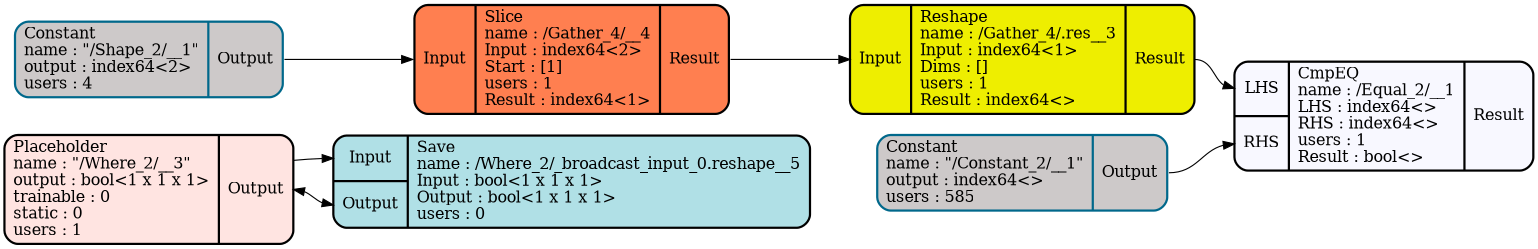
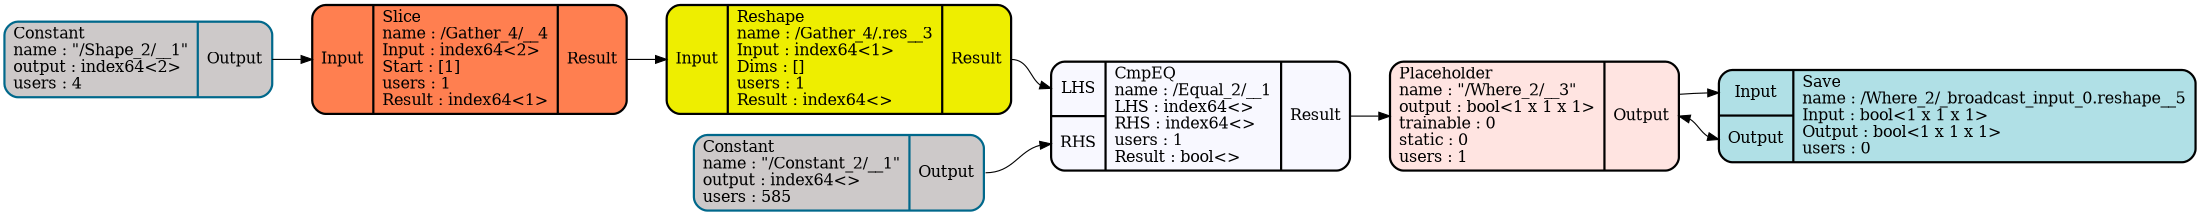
  digraph {
    rankdir=LR
    node [fillcolor=Snow3 penwidth=2 shape=record style="filled,rounded"]
    edge [headport=Input tailport=Result]
    n1 [fillcolor=PowderBlue label="{{<Input>Input|<Output>Output}|{Save\lname : /Where_2/_broadcast_input_0.reshape__5\lInput : bool\<1 x 1 x 1\>\lOutput : bool\<1 x 1 x 1\>\lusers : 0\l}}"]
    n2 [fillcolor=MistyRose1 label="{{Placeholder\lname : \"/Where_2/__3\"\loutput : bool\<1 x 1 x 1\>\ltrainable : 0\lstatic : 0\lusers : 1\l}|{<Output>Output}}"]
    n3 [fillcolor=GhostWhite label="{{<LHS>LHS|<RHS>RHS}|{CmpEQ\lname : /Equal_2/__1\lLHS : index64\<\>\lRHS : index64\<\>\lusers : 1\lResult : bool\<\>\l}|{<Result>Result}}"]
    n4 [fillcolor=Yellow2 label="{{<Input>Input}|{Reshape\lname : /Gather_4/.res__3\lInput : index64\<1\>\lDims : []\lusers : 1\lResult : index64\<\>\l}|{<Result>Result}}"]
    n5 [fillcolor=Coral label="{{<Input>Input}|{Slice\lname : /Gather_4/__4\lInput : index64\<2\>\lStart : [1]\lusers : 1\lResult : index64\<1\>\l}|{<Result>Result}}"]
    n6 [color=DeepSkyBlue4 label="{{Constant\lname : \"/Shape_2/__1\"\loutput : index64\<2\>\lusers : 4\l}|{<Output>Output}}"]
    n7 [color=DeepSkyBlue4 label="{{Constant\lname : \"/Constant_2/__1\"\loutput : index64\<\>\lusers : 585\l}|{<Output>Output}}"]
    n2 -> n1 [dir=both headport=Output tailport=Output]
    n2 -> n1
+   n3 -> n2
    n4 -> n3 [headport=LHS]
    n5 -> n4
    n6 -> n5 [tailport=Output]
    n7 -> n3 [headport=RHS tailport=Output]
  }
